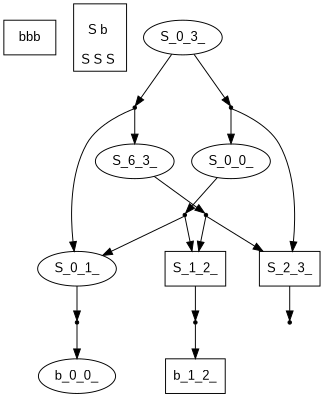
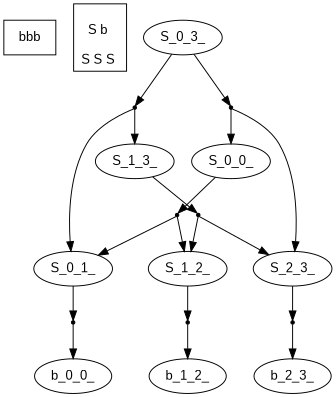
  digraph {
    fontname="Liberation Sans"
    splines=true
    node [fontname="Liberation Sans" ordering=out]
    edge [fontname="Liberation Sans"]
    n1 [label=bbb shape=rectangle ordering=""]
    n2 [label="\lS b \n\lS S S " shape=rectangle ordering=""]
    n3 [label=S_0_1_]
    n4 [label=S_0_1_0 shape=point]
    n5 [label=b_0_0_]
    n6 [label=S_0_0_]
    n7 [label=S_0_2_0 shape=point]
-   n8 [label=S_1_2_ shape=box]
+   n8 [label=S_1_2_]
    n9 [label=S_1_2_0 shape=point]
-   n10 [label=b_1_2_ shape=box]
+   n10 [label=b_1_2_]
    n11 [label=S_0_3_]
    n12 [label=S_0_3_0 shape=point]
    n13 [label=S_0_3_1 shape=point]
-   n14 [label=S_6_3_]
-   n15 [label=S_2_3_ shape=box]
+   n14 [label=S_1_3_]
+   n15 [label=S_2_3_]
    n16 [label=S_1_3_0 shape=point]
    n17 [label=S_2_3_0 shape=point]
+   n18 [label=b_2_3_]
    n3 -> n4
    n4 -> n5
    n6 -> n7
    n7 -> n3
    n7 -> n8
    n8 -> n9
    n9 -> n10
    n11 -> n12
    n11 -> n13
    n12 -> n3
    n12 -> n14
    n13 -> n6
    n13 -> n15
    n14 -> n16
    n15 -> n17
    n16 -> n8
    n16 -> n15
+   n17 -> n18
  }
